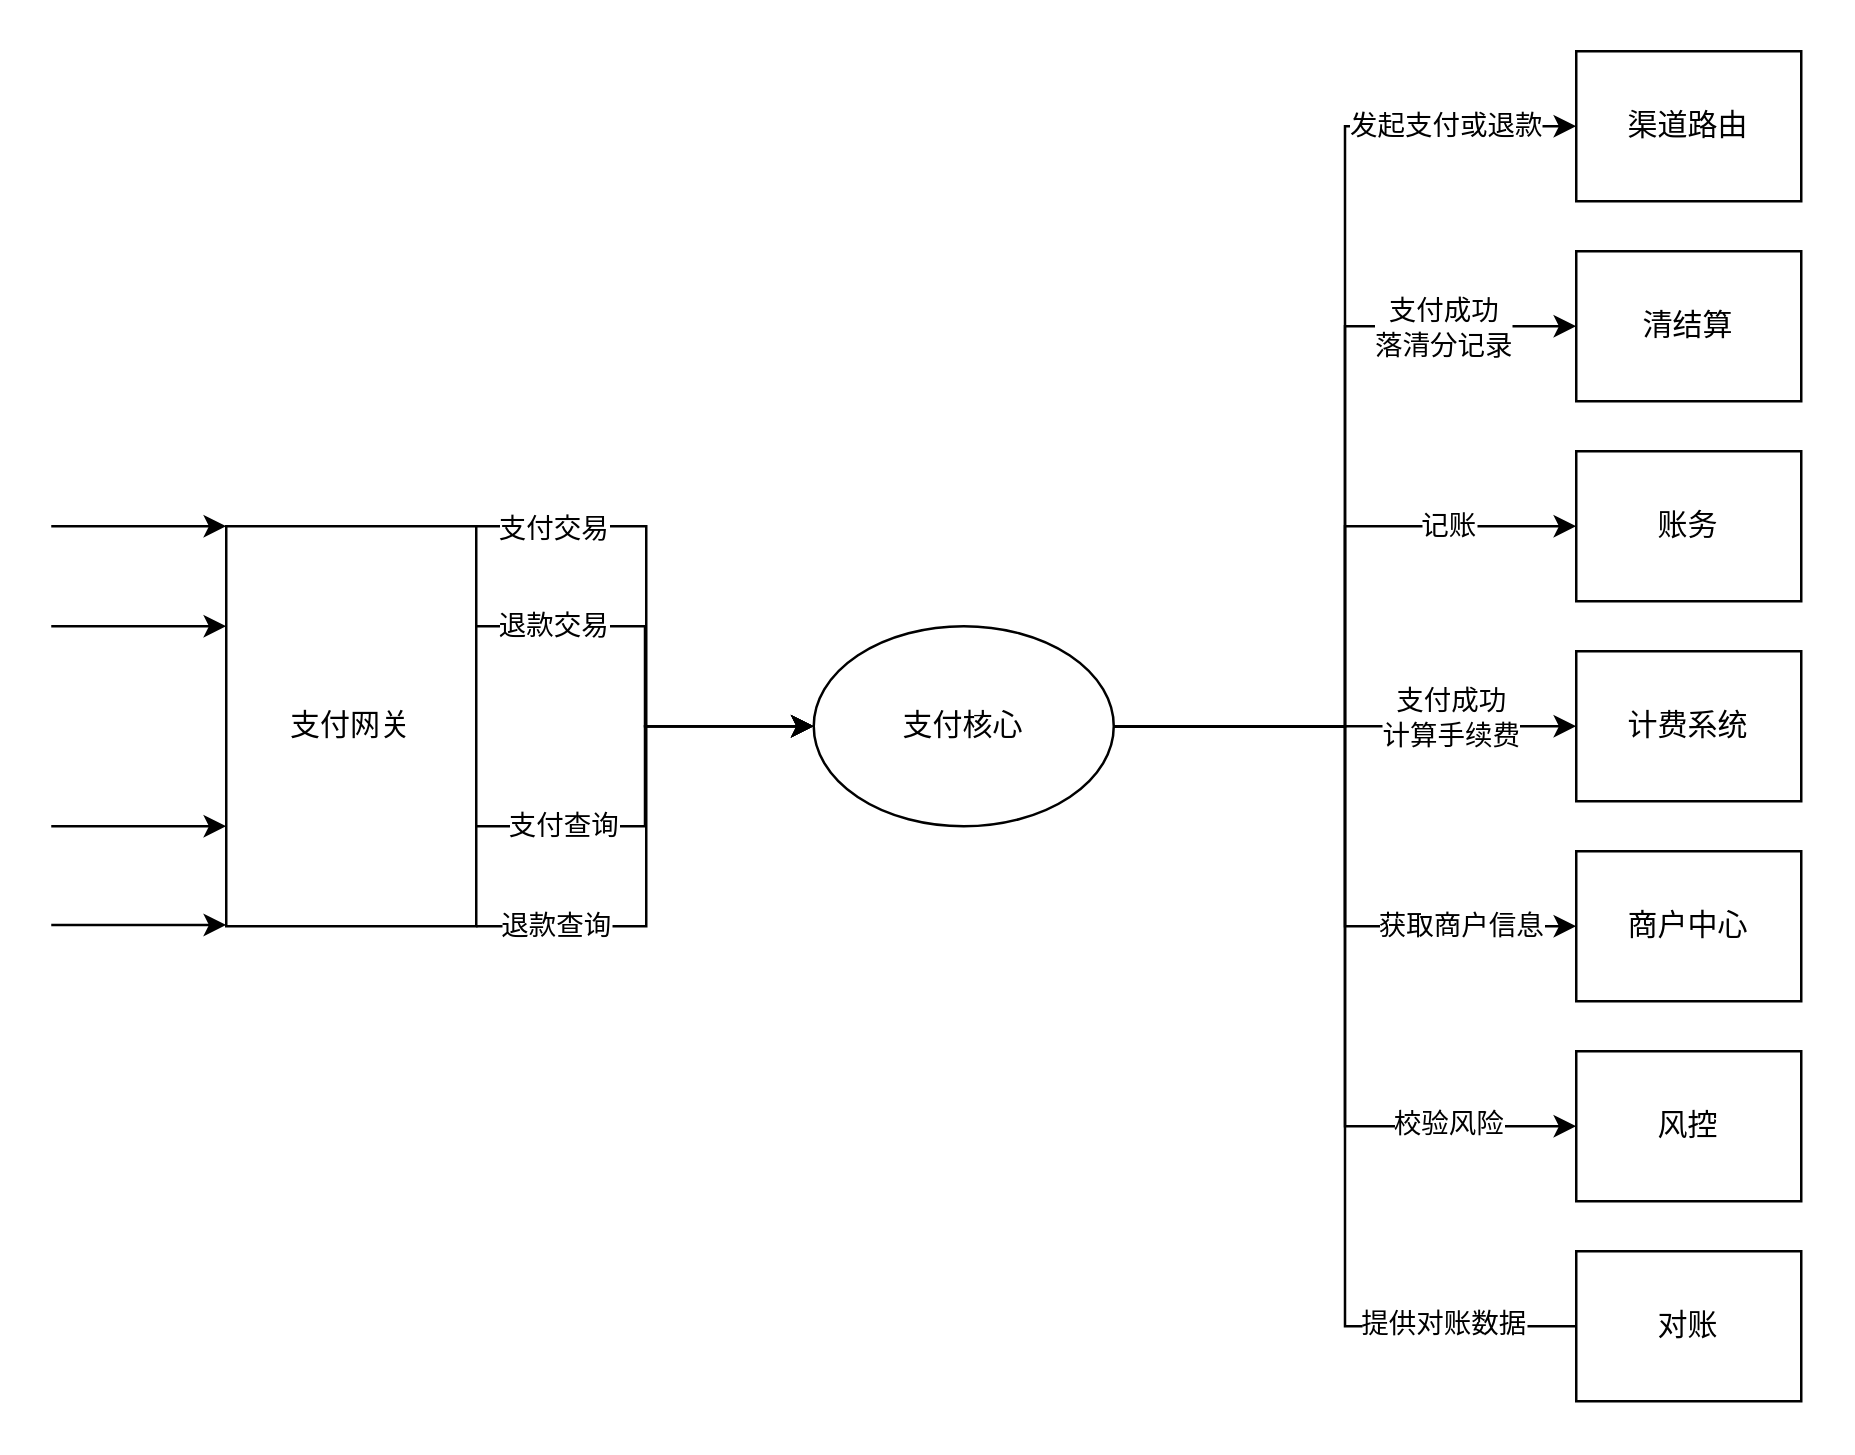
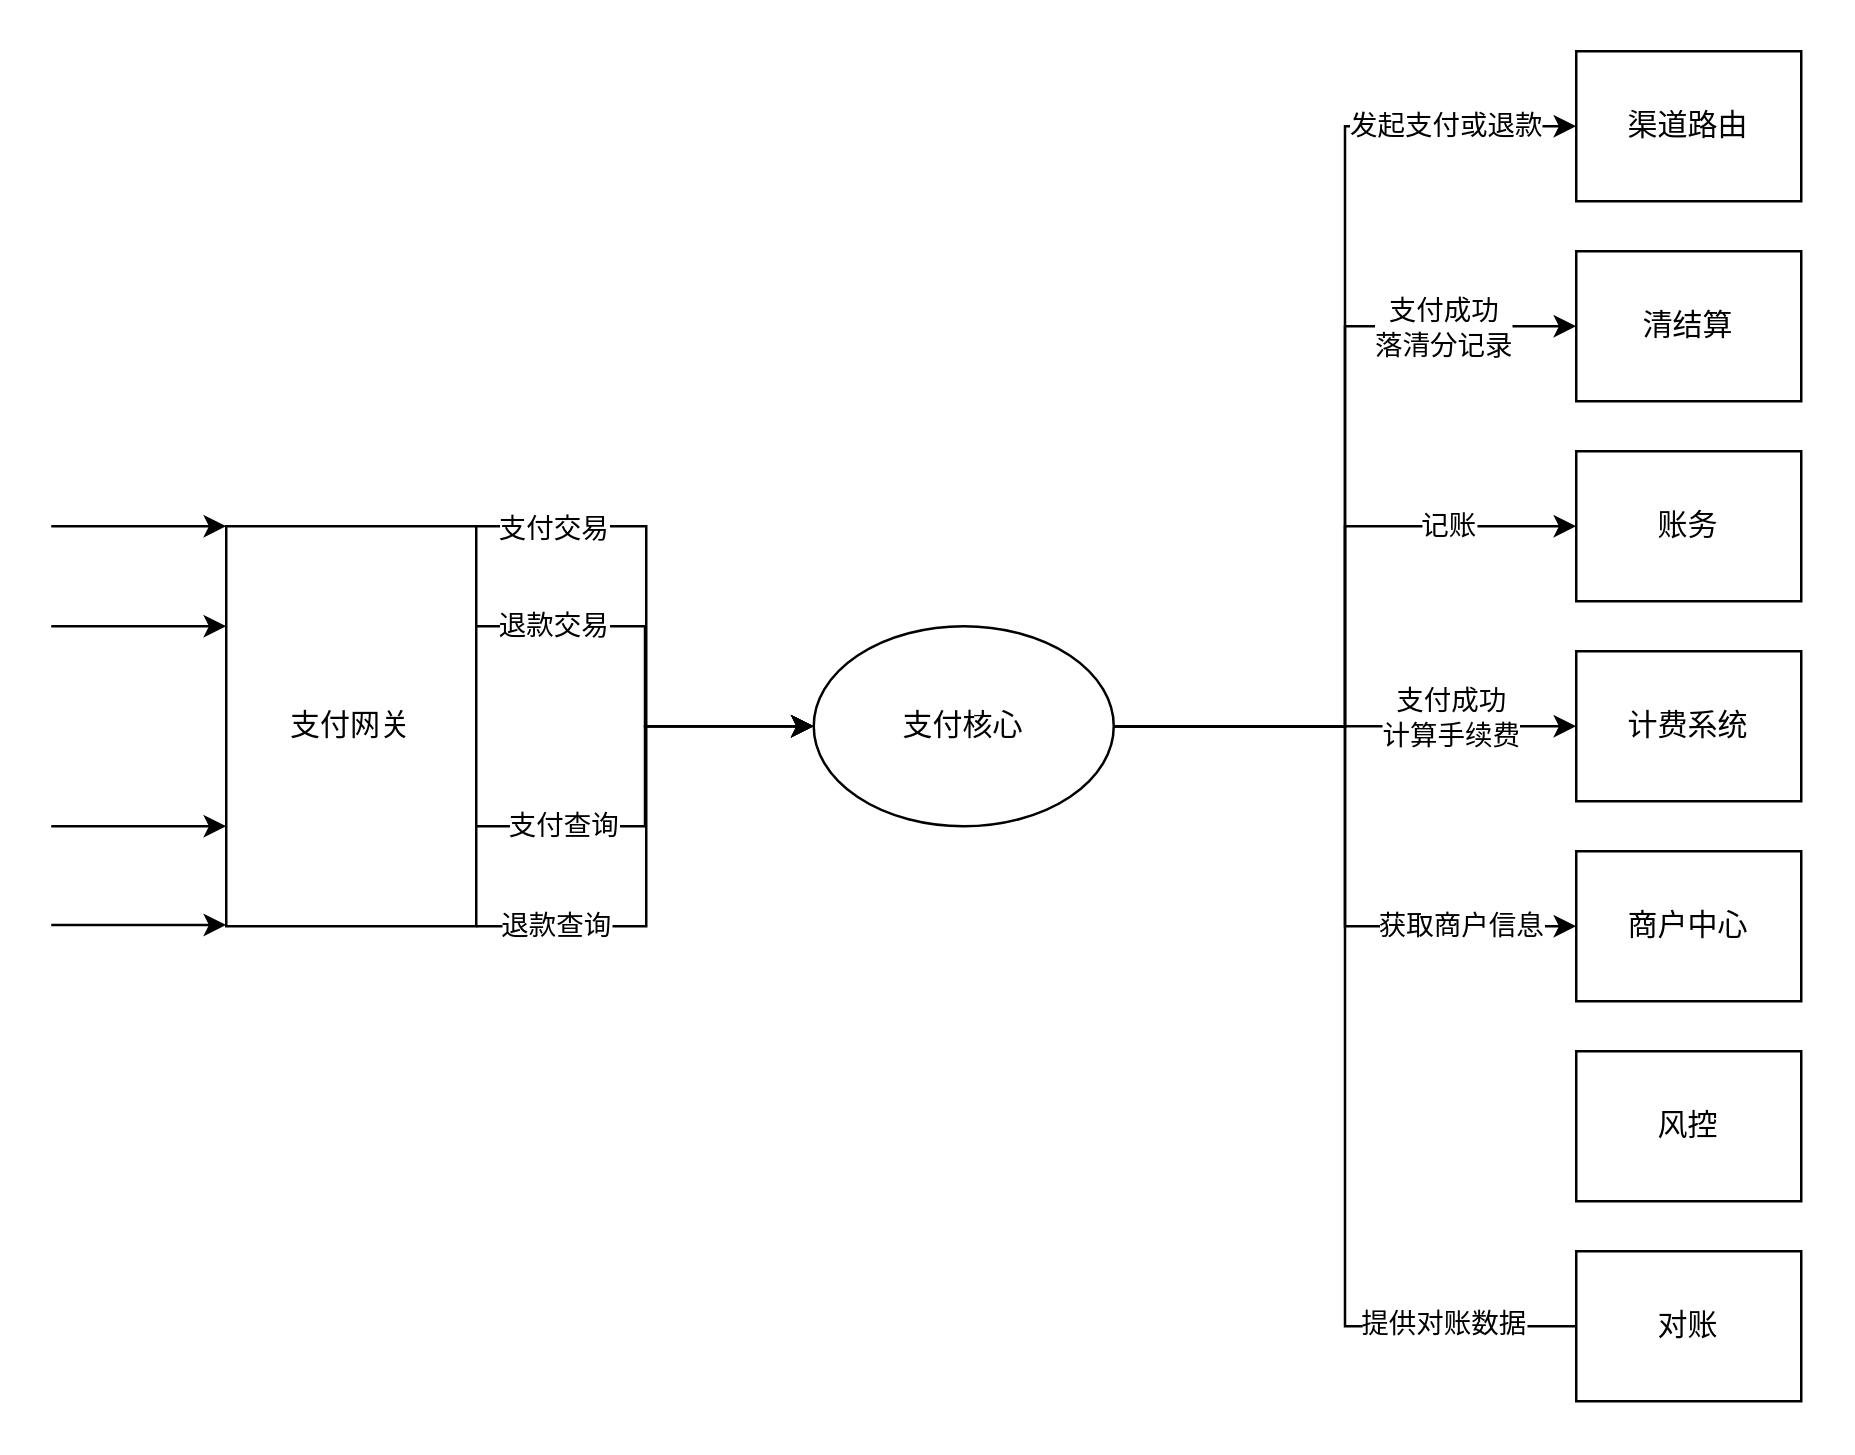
  <mxCell id="0" />
  <mxCell id="1" parent="0" />
  <mxCell id="2" style="edgeStyle=orthogonalEdgeStyle;rounded=0;orthogonalLoop=1;jettySize=auto;html=1;exitX=1;exitY=0.25;exitDx=0;exitDy=0;entryX=0;entryY=0.5;entryDx=0;entryDy=0;" edge="1" parent="1" source="10" target="25"><mxGeometry relative="1" as="geometry" /></mxCell>
  <mxCell id="3" value="退款交易" style="edgeLabel;html=1;align=center;verticalAlign=middle;resizable=0;points=[];" vertex="1" connectable="0" parent="2"><mxGeometry x="-0.657" y="1" relative="1" as="geometry"><mxPoint as="offset" /></mxGeometry></mxCell>
  <mxCell id="4" style="edgeStyle=orthogonalEdgeStyle;rounded=0;orthogonalLoop=1;jettySize=auto;html=1;exitX=1;exitY=0;exitDx=0;exitDy=0;entryX=0;entryY=0.5;entryDx=0;entryDy=0;" edge="1" parent="1" source="10" target="25"><mxGeometry relative="1" as="geometry"><Array as="points"><mxPoint x="258" y="210" /><mxPoint x="258" y="290" /></Array></mxGeometry></mxCell>
  <mxCell id="5" value="支付交易" style="edgeLabel;html=1;align=center;verticalAlign=middle;resizable=0;points=[];" vertex="1" connectable="0" parent="4"><mxGeometry x="-0.767" y="-1" relative="1" as="geometry"><mxPoint x="5" y="-1" as="offset" /></mxGeometry></mxCell>
  <mxCell id="6" style="edgeStyle=orthogonalEdgeStyle;rounded=0;orthogonalLoop=1;jettySize=auto;html=1;exitX=1;exitY=0.75;exitDx=0;exitDy=0;entryX=0;entryY=0.5;entryDx=0;entryDy=0;" edge="1" parent="1" source="10" target="25"><mxGeometry relative="1" as="geometry" /></mxCell>
  <mxCell id="7" value="支付查询" style="edgeLabel;html=1;align=center;verticalAlign=middle;resizable=0;points=[];" vertex="1" connectable="0" parent="6"><mxGeometry x="-0.611" y="1" relative="1" as="geometry"><mxPoint as="offset" /></mxGeometry></mxCell>
  <mxCell id="8" style="edgeStyle=orthogonalEdgeStyle;rounded=0;orthogonalLoop=1;jettySize=auto;html=1;exitX=1;exitY=1;exitDx=0;exitDy=0;entryX=0;entryY=0.5;entryDx=0;entryDy=0;" edge="1" parent="1" source="10" target="25"><mxGeometry relative="1" as="geometry"><Array as="points"><mxPoint x="258" y="370" /><mxPoint x="258" y="290" /></Array></mxGeometry></mxCell>
  <mxCell id="9" value="退款查询" style="edgeLabel;html=1;align=center;verticalAlign=middle;resizable=0;points=[];" vertex="1" connectable="0" parent="8"><mxGeometry x="-0.712" y="1" relative="1" as="geometry"><mxPoint as="offset" /></mxGeometry></mxCell>
  <mxCell id="10" value="支付网关" style="rounded=0;whiteSpace=wrap;html=1;" vertex="1" parent="1"><mxGeometry x="90" y="210" width="100" height="160" as="geometry" /></mxCell>
  <mxCell id="11" style="edgeStyle=orthogonalEdgeStyle;rounded=0;orthogonalLoop=1;jettySize=auto;html=1;exitX=1;exitY=0.5;exitDx=0;exitDy=0;entryX=0;entryY=0.5;entryDx=0;entryDy=0;" edge="1" parent="1" source="25" target="26"><mxGeometry relative="1" as="geometry" /></mxCell>
  <mxCell id="12" value="发起支付或退款" style="edgeLabel;html=1;align=center;verticalAlign=middle;resizable=0;points=[];" vertex="1" connectable="0" parent="11"><mxGeometry x="0.751" y="1" relative="1" as="geometry"><mxPoint as="offset" /></mxGeometry></mxCell>
  <mxCell id="13" style="edgeStyle=orthogonalEdgeStyle;rounded=0;orthogonalLoop=1;jettySize=auto;html=1;exitX=1;exitY=0.5;exitDx=0;exitDy=0;entryX=0;entryY=0.5;entryDx=0;entryDy=0;" edge="1" parent="1" source="25" target="27"><mxGeometry relative="1" as="geometry" /></mxCell>
  <mxCell id="14" value="支付成功&lt;br&gt;落清分记录" style="edgeLabel;html=1;align=center;verticalAlign=middle;resizable=0;points=[];" vertex="1" connectable="0" parent="13"><mxGeometry x="0.687" relative="1" as="geometry"><mxPoint as="offset" /></mxGeometry></mxCell>
  <mxCell id="15" style="edgeStyle=orthogonalEdgeStyle;rounded=0;orthogonalLoop=1;jettySize=auto;html=1;exitX=1;exitY=0.5;exitDx=0;exitDy=0;entryX=0;entryY=0.5;entryDx=0;entryDy=0;" edge="1" parent="1" source="25" target="28"><mxGeometry relative="1" as="geometry" /></mxCell>
  <mxCell id="16" value="记账" style="edgeLabel;html=1;align=center;verticalAlign=middle;resizable=0;points=[];" vertex="1" connectable="0" parent="15"><mxGeometry x="0.608" y="1" relative="1" as="geometry"><mxPoint as="offset" /></mxGeometry></mxCell>
  <mxCell id="17" style="edgeStyle=orthogonalEdgeStyle;rounded=0;orthogonalLoop=1;jettySize=auto;html=1;exitX=1;exitY=0.5;exitDx=0;exitDy=0;" edge="1" parent="1" source="25" target="29"><mxGeometry relative="1" as="geometry" /></mxCell>
  <mxCell id="18" value="支付成功&lt;br&gt;计算手续费" style="edgeLabel;html=1;align=center;verticalAlign=middle;resizable=0;points=[];" vertex="1" connectable="0" parent="17"><mxGeometry x="0.449" y="4" relative="1" as="geometry"><mxPoint as="offset" /></mxGeometry></mxCell>
  <mxCell id="19" style="edgeStyle=orthogonalEdgeStyle;rounded=0;orthogonalLoop=1;jettySize=auto;html=1;exitX=1;exitY=0.5;exitDx=0;exitDy=0;entryX=0;entryY=0.5;entryDx=0;entryDy=0;" edge="1" parent="1" source="25" target="30"><mxGeometry relative="1" as="geometry" /></mxCell>
  <mxCell id="20" value="获取商户信息" style="edgeLabel;html=1;align=center;verticalAlign=middle;resizable=0;points=[];" vertex="1" connectable="0" parent="19"><mxGeometry x="0.645" y="1" relative="1" as="geometry"><mxPoint as="offset" /></mxGeometry></mxCell>
- <mxCell id="21" style="edgeStyle=orthogonalEdgeStyle;rounded=0;orthogonalLoop=1;jettySize=auto;html=1;exitX=1;exitY=0.5;exitDx=0;exitDy=0;entryX=0;entryY=0.5;entryDx=0;entryDy=0;" edge="1" parent="1" source="25" target="31"><mxGeometry relative="1" as="geometry" /></mxCell>
- <mxCell id="22" value="校验风险" style="edgeLabel;html=1;align=center;verticalAlign=middle;resizable=0;points=[];" vertex="1" connectable="0" parent="21"><mxGeometry x="0.699" y="2" relative="1" as="geometry"><mxPoint as="offset" /></mxGeometry></mxCell>
  <mxCell id="23" style="edgeStyle=orthogonalEdgeStyle;rounded=0;orthogonalLoop=1;jettySize=auto;html=1;exitX=1;exitY=0.5;exitDx=0;exitDy=0;entryX=0;entryY=0.5;entryDx=0;entryDy=0;endArrow=none;" edge="1" parent="1" source="25" target="32"><mxGeometry relative="1" as="geometry" /></mxCell>
  <mxCell id="24" value="提供对账数据" style="edgeLabel;html=1;align=center;verticalAlign=middle;resizable=0;points=[];" vertex="1" connectable="0" parent="23"><mxGeometry x="0.746" y="2" relative="1" as="geometry"><mxPoint as="offset" /></mxGeometry></mxCell>
  <mxCell id="25" value="支付核心" style="ellipse;whiteSpace=wrap;html=1;" vertex="1" parent="1"><mxGeometry x="325" y="250" width="120" height="80" as="geometry" /></mxCell>
  <mxCell id="26" value="渠道路由" style="rounded=0;whiteSpace=wrap;html=1;" vertex="1" parent="1"><mxGeometry x="630" y="20" width="90" height="60" as="geometry" /></mxCell>
  <mxCell id="27" value="清结算" style="rounded=0;whiteSpace=wrap;html=1;" vertex="1" parent="1"><mxGeometry x="630" y="100" width="90" height="60" as="geometry" /></mxCell>
  <mxCell id="28" value="账务" style="rounded=0;whiteSpace=wrap;html=1;" vertex="1" parent="1"><mxGeometry x="630" y="180" width="90" height="60" as="geometry" /></mxCell>
  <mxCell id="29" value="计费系统" style="rounded=0;whiteSpace=wrap;html=1;" vertex="1" parent="1"><mxGeometry x="630" y="260" width="90" height="60" as="geometry" /></mxCell>
  <mxCell id="30" value="商户中心" style="rounded=0;whiteSpace=wrap;html=1;" vertex="1" parent="1"><mxGeometry x="630" y="340" width="90" height="60" as="geometry" /></mxCell>
  <mxCell id="31" value="风控" style="rounded=0;whiteSpace=wrap;html=1;" vertex="1" parent="1"><mxGeometry x="630" y="420" width="90" height="60" as="geometry" /></mxCell>
  <mxCell id="32" value="对账" style="rounded=0;whiteSpace=wrap;html=1;" vertex="1" parent="1"><mxGeometry x="630" y="500" width="90" height="60" as="geometry" /></mxCell>
  <mxCell id="33" value="" style="endArrow=classic;html=1;rounded=0;entryX=0;entryY=0;entryDx=0;entryDy=0;" edge="1" parent="1" target="10"><mxGeometry width="50" height="50" relative="1" as="geometry"><mxPoint y="210" as="sourcePoint" x="20" /><mxPoint x="40" y="210" as="targetPoint" /></mxGeometry></mxCell>
  <mxCell id="34" value="" style="endArrow=classic;html=1;rounded=0;entryX=0;entryY=0;entryDx=0;entryDy=0;" edge="1" parent="1"><mxGeometry width="50" height="50" relative="1" as="geometry"><mxPoint y="369.5" as="sourcePoint" x="20" /><mxPoint x="90" y="369.5" as="targetPoint" /></mxGeometry></mxCell>
  <mxCell id="35" value="" style="endArrow=classic;html=1;rounded=0;entryX=0;entryY=0;entryDx=0;entryDy=0;" edge="1" parent="1"><mxGeometry width="50" height="50" relative="1" as="geometry"><mxPoint y="330" as="sourcePoint" x="20" /><mxPoint x="90" y="330" as="targetPoint" /></mxGeometry></mxCell>
  <mxCell id="36" value="" style="endArrow=classic;html=1;rounded=0;entryX=0;entryY=0;entryDx=0;entryDy=0;" edge="1" parent="1"><mxGeometry width="50" height="50" relative="1" as="geometry"><mxPoint y="250" as="sourcePoint" x="20" /><mxPoint x="90" y="250" as="targetPoint" /></mxGeometry></mxCell>
